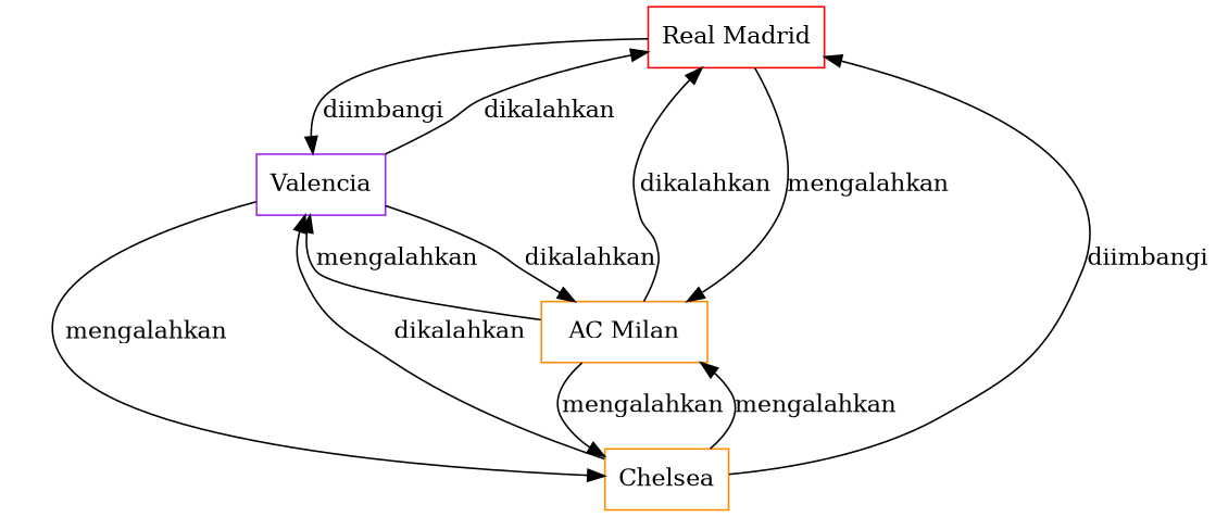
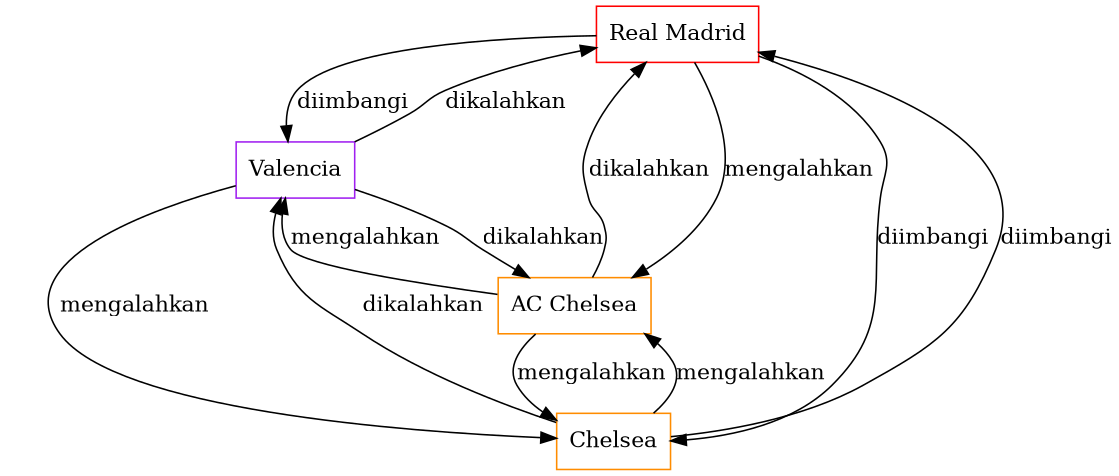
  digraph {
    rankdir=TB
    node [color=darkorange shape=rectangle]
    "Real Madrid" [color=red]
    Valencia [color=purple]
    Chelsea
-   "AC Milan"
+   "AC Milan" [label="AC Chelsea"]
    "Real Madrid" -> Valencia [label=diimbangi]
+   "Real Madrid" -> Chelsea [label=diimbangi]
    "Real Madrid" -> "AC Milan" [label=mengalahkan]
    Valencia -> "Real Madrid" [label=dikalahkan]
    Valencia -> Chelsea [label=mengalahkan]
    Valencia -> "AC Milan" [label=dikalahkan]
    Chelsea -> "Real Madrid" [label=diimbangi]
    Chelsea -> Valencia [label=dikalahkan]
    Chelsea -> "AC Milan" [label=mengalahkan]
    "AC Milan" -> "Real Madrid" [label=dikalahkan]
    "AC Milan" -> Valencia [label=mengalahkan]
    "AC Milan" -> Chelsea [label=mengalahkan]
  }
